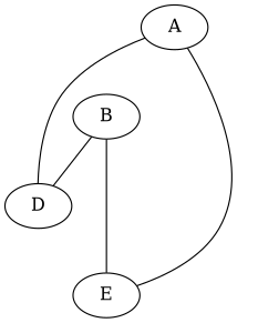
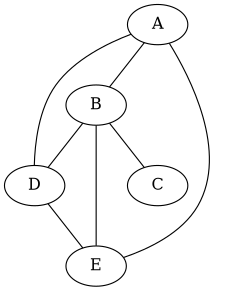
  graph {
    optimalPath=120
    A
    B
    D
    E
+   C
+   A -- B [weight=5]
    A -- D [weight=15]
    A -- E [weight=20]
    B -- D [weight=40]
    B -- E [weight=45]
+   B -- C [weight=35]
+   D -- E [weight=50]
  }
